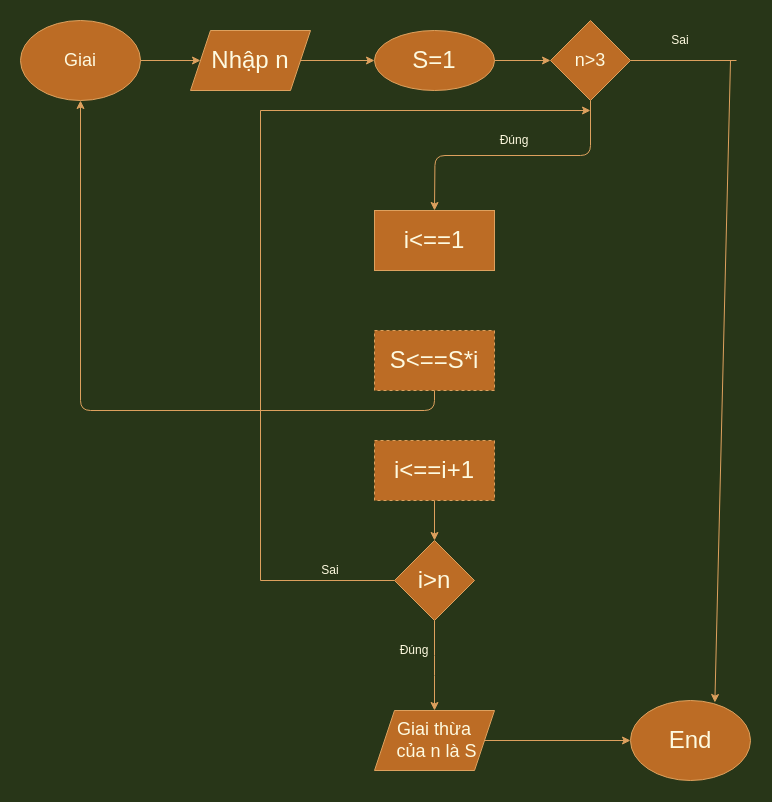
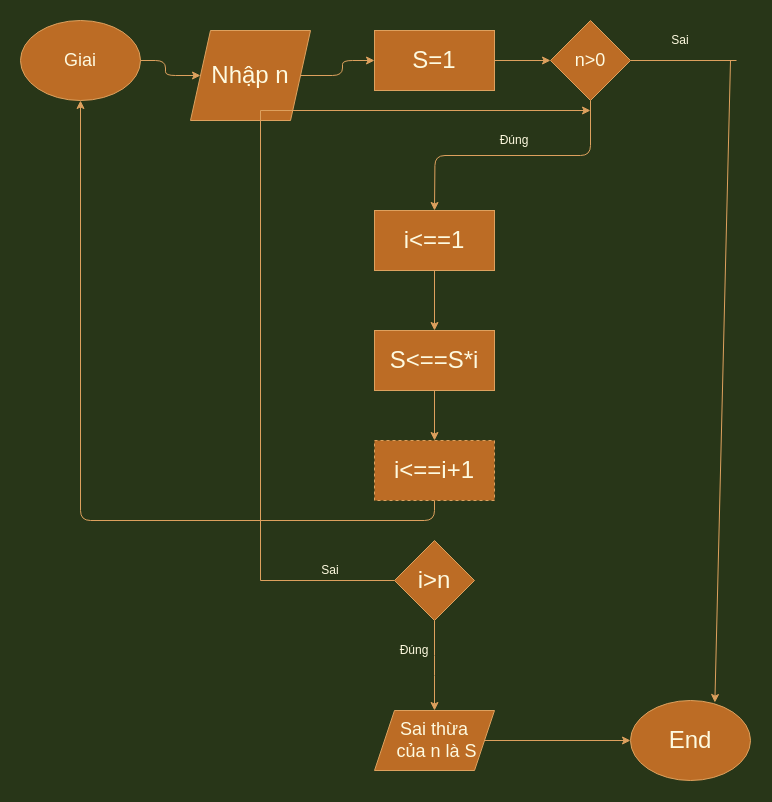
  <mxCell id="0" />
  <mxCell id="1" parent="0" />
  <mxCell id="2" style="edgeStyle=orthogonalEdgeStyle;curved=0;rounded=1;sketch=0;orthogonalLoop=1;jettySize=auto;html=1;exitX=1;exitY=0.5;exitDx=0;exitDy=0;strokeColor=#DDA15E;fillColor=#BC6C25;fontColor=#FEFAE0;" edge="1" parent="1" source="3" target="5"><mxGeometry relative="1" as="geometry" /></mxCell>
  <mxCell id="3" value="&lt;font style=&quot;font-size: 18px&quot;&gt;Giai&lt;/font&gt;" style="ellipse;whiteSpace=wrap;html=1;rounded=0;sketch=0;strokeColor=#DDA15E;fillColor=#BC6C25;fontColor=#FEFAE0;" vertex="1" parent="1"><mxGeometry width="120" height="80" as="geometry" x="20" y="20" /></mxCell>
  <mxCell id="4" style="edgeStyle=orthogonalEdgeStyle;curved=0;rounded=1;sketch=0;orthogonalLoop=1;jettySize=auto;html=1;exitX=1;exitY=0.5;exitDx=0;exitDy=0;entryX=0;entryY=0.5;entryDx=0;entryDy=0;strokeColor=#DDA15E;fillColor=#BC6C25;fontColor=#FEFAE0;" edge="1" parent="1" source="5" target="14"><mxGeometry relative="1" as="geometry" /></mxCell>
- <mxCell id="5" value="&lt;font style=&quot;font-size: 24px&quot;&gt;Nhập n&lt;/font&gt;" style="shape=parallelogram;perimeter=parallelogramPerimeter;whiteSpace=wrap;html=1;fixedSize=1;rounded=0;sketch=0;strokeColor=#DDA15E;fillColor=#BC6C25;fontColor=#FEFAE0;" vertex="1" parent="1"><mxGeometry x="190" y="30" width="120" height="60" as="geometry" /></mxCell>
+ <mxCell id="5" value="&lt;font style=&quot;font-size: 24px&quot;&gt;Nhập n&lt;/font&gt;" style="shape=parallelogram;perimeter=parallelogramPerimeter;whiteSpace=wrap;html=1;fixedSize=1;rounded=0;sketch=0;strokeColor=#DDA15E;fillColor=#BC6C25;fontColor=#FEFAE0;" vertex="1" parent="1"><mxGeometry x="190" y="30" width="120" height="90" as="geometry" /></mxCell>
  <mxCell id="6" style="edgeStyle=orthogonalEdgeStyle;curved=0;rounded=1;sketch=0;orthogonalLoop=1;jettySize=auto;html=1;exitX=0.5;exitY=1;exitDx=0;exitDy=0;strokeColor=#DDA15E;fillColor=#BC6C25;fontColor=#FEFAE0;" edge="1" parent="1" source="7"><mxGeometry relative="1" as="geometry"><mxPoint x="434" y="210" as="targetPoint" /></mxGeometry></mxCell>
- <mxCell id="7" value="&lt;font style=&quot;font-size: 18px&quot;&gt;n&amp;gt;3&lt;/font&gt;" style="rhombus;whiteSpace=wrap;html=1;rounded=0;sketch=0;strokeColor=#DDA15E;fillColor=#BC6C25;fontColor=#FEFAE0;" vertex="1" parent="1"><mxGeometry x="550" width="80" height="80" as="geometry" y="20" /></mxCell>
+ <mxCell id="7" value="&lt;font style=&quot;font-size: 18px&quot;&gt;n&amp;gt;0&lt;/font&gt;" style="rhombus;whiteSpace=wrap;html=1;rounded=0;sketch=0;strokeColor=#DDA15E;fillColor=#BC6C25;fontColor=#FEFAE0;" vertex="1" parent="1"><mxGeometry x="550" width="80" height="80" as="geometry" y="20" /></mxCell>
  <mxCell id="8" value="Đúng" style="text;html=1;strokeColor=none;fillColor=none;align=center;verticalAlign=middle;whiteSpace=wrap;rounded=0;sketch=0;fontColor=#FEFAE0;" vertex="1" parent="1"><mxGeometry x="494" y="130" width="40" height="20" as="geometry" /></mxCell>
  <mxCell id="9" value="" style="endArrow=none;html=1;strokeColor=#DDA15E;fillColor=#BC6C25;fontColor=#FEFAE0;" edge="1" parent="1"><mxGeometry width="50" height="50" relative="1" as="geometry"><mxPoint x="630" y="60" as="sourcePoint" /><mxPoint x="736" y="60" as="targetPoint" /></mxGeometry></mxCell>
  <mxCell id="10" value="Sai" style="text;html=1;strokeColor=none;fillColor=none;align=center;verticalAlign=middle;whiteSpace=wrap;rounded=0;sketch=0;fontColor=#FEFAE0;" vertex="1" parent="1"><mxGeometry x="660" y="30" width="40" height="20" as="geometry" /></mxCell>
+ <mxCell id="11" style="edgeStyle=orthogonalEdgeStyle;curved=0;rounded=1;sketch=0;orthogonalLoop=1;jettySize=auto;html=1;exitX=0.5;exitY=1;exitDx=0;exitDy=0;entryX=0.5;entryY=0;entryDx=0;entryDy=0;strokeColor=#DDA15E;fillColor=#BC6C25;fontColor=#FEFAE0;" edge="1" parent="1" source="12" target="16"><mxGeometry relative="1" as="geometry" /></mxCell>
  <mxCell id="12" value="&lt;font style=&quot;font-size: 24px&quot;&gt;i&amp;lt;==1&lt;/font&gt;" style="rounded=0;whiteSpace=wrap;html=1;sketch=0;strokeColor=#DDA15E;fillColor=#BC6C25;fontColor=#FEFAE0;" vertex="1" parent="1"><mxGeometry x="374" y="210" width="120" height="60" as="geometry" /></mxCell>
  <mxCell id="13" style="edgeStyle=orthogonalEdgeStyle;curved=0;rounded=1;sketch=0;orthogonalLoop=1;jettySize=auto;html=1;entryX=0;entryY=0.5;entryDx=0;entryDy=0;strokeColor=#DDA15E;fillColor=#BC6C25;fontColor=#FEFAE0;" edge="1" parent="1" source="14" target="7"><mxGeometry relative="1" as="geometry" /></mxCell>
- <mxCell id="14" value="&lt;font style=&quot;font-size: 24px&quot;&gt;S=1&lt;/font&gt;" style="ellipse;whiteSpace=wrap;html=1;sketch=0;strokeColor=#DDA15E;fillColor=#BC6C25;fontColor=#FEFAE0;" vertex="1" parent="1"><mxGeometry x="374" y="30" width="120" height="60" as="geometry" /></mxCell>
- <mxCell id="15" style="edgeStyle=orthogonalEdgeStyle;curved=0;rounded=1;sketch=0;orthogonalLoop=1;jettySize=auto;html=1;exitX=0.5;exitY=1;exitDx=0;exitDy=0;strokeColor=#DDA15E;fillColor=#BC6C25;fontColor=#FEFAE0;" edge="1" parent="1" source="16" target="3"><mxGeometry relative="1" as="geometry" /></mxCell>
- <mxCell id="16" value="&lt;font style=&quot;font-size: 24px&quot;&gt;S&amp;lt;==S*i&lt;/font&gt;" style="rounded=0;whiteSpace=wrap;html=1;sketch=0;strokeColor=#DDA15E;fillColor=#BC6C25;fontColor=#FEFAE0;dashed=1;" vertex="1" parent="1"><mxGeometry x="374" y="330" width="120" height="60" as="geometry" /></mxCell>
- <mxCell id="17" style="edgeStyle=orthogonalEdgeStyle;curved=0;rounded=1;sketch=0;orthogonalLoop=1;jettySize=auto;html=1;exitX=0.5;exitY=1;exitDx=0;exitDy=0;entryX=0.5;entryY=0;entryDx=0;entryDy=0;strokeColor=#DDA15E;fillColor=#BC6C25;fontColor=#FEFAE0;" edge="1" parent="1" source="18" target="20"><mxGeometry relative="1" as="geometry" /></mxCell>
+ <mxCell id="14" value="&lt;font style=&quot;font-size: 24px&quot;&gt;S=1&lt;/font&gt;" style="rounded=0;whiteSpace=wrap;html=1;sketch=0;strokeColor=#DDA15E;fillColor=#BC6C25;fontColor=#FEFAE0;" vertex="1" parent="1"><mxGeometry x="374" y="30" width="120" height="60" as="geometry" /></mxCell>
+ <mxCell id="15" style="edgeStyle=orthogonalEdgeStyle;curved=0;rounded=1;sketch=0;orthogonalLoop=1;jettySize=auto;html=1;exitX=0.5;exitY=1;exitDx=0;exitDy=0;entryX=0.5;entryY=0;entryDx=0;entryDy=0;strokeColor=#DDA15E;fillColor=#BC6C25;fontColor=#FEFAE0;" edge="1" parent="1" source="16" target="18"><mxGeometry relative="1" as="geometry" /></mxCell>
+ <mxCell id="16" value="&lt;font style=&quot;font-size: 24px&quot;&gt;S&amp;lt;==S*i&lt;/font&gt;" style="rounded=0;whiteSpace=wrap;html=1;sketch=0;strokeColor=#DDA15E;fillColor=#BC6C25;fontColor=#FEFAE0;" vertex="1" parent="1"><mxGeometry x="374" y="330" width="120" height="60" as="geometry" /></mxCell>
+ <mxCell id="17" style="edgeStyle=orthogonalEdgeStyle;curved=0;rounded=1;sketch=0;orthogonalLoop=1;jettySize=auto;html=1;exitX=0.5;exitY=1;exitDx=0;exitDy=0;strokeColor=#DDA15E;fillColor=#BC6C25;fontColor=#FEFAE0;" edge="1" parent="1" source="18" target="3"><mxGeometry relative="1" as="geometry" /></mxCell>
  <mxCell id="18" value="&lt;font style=&quot;font-size: 24px&quot;&gt;i&amp;lt;==i+1&lt;/font&gt;" style="rounded=0;whiteSpace=wrap;html=1;sketch=0;strokeColor=#DDA15E;fillColor=#BC6C25;fontColor=#FEFAE0;dashed=1;" vertex="1" parent="1"><mxGeometry x="374" y="440" width="120" height="60" as="geometry" /></mxCell>
  <mxCell id="19" style="edgeStyle=orthogonalEdgeStyle;curved=0;rounded=1;sketch=0;orthogonalLoop=1;jettySize=auto;html=1;exitX=0.5;exitY=1;exitDx=0;exitDy=0;strokeColor=#DDA15E;fillColor=#BC6C25;fontColor=#FEFAE0;" edge="1" parent="1" source="20"><mxGeometry relative="1" as="geometry"><mxPoint x="434" y="710" as="targetPoint" /></mxGeometry></mxCell>
  <mxCell id="20" value="&lt;font style=&quot;font-size: 24px&quot;&gt;i&amp;gt;n&lt;/font&gt;" style="rhombus;whiteSpace=wrap;html=1;rounded=0;sketch=0;strokeColor=#DDA15E;fillColor=#BC6C25;fontColor=#FEFAE0;" vertex="1" parent="1"><mxGeometry x="394" y="540" width="80" height="80" as="geometry" /></mxCell>
  <mxCell id="21" value="Đúng" style="text;html=1;strokeColor=none;fillColor=none;align=center;verticalAlign=middle;whiteSpace=wrap;rounded=0;sketch=0;fontColor=#FEFAE0;" vertex="1" parent="1"><mxGeometry x="394" y="640" width="40" height="20" as="geometry" /></mxCell>
  <mxCell id="22" style="edgeStyle=orthogonalEdgeStyle;curved=0;rounded=1;sketch=0;orthogonalLoop=1;jettySize=auto;html=1;exitX=1;exitY=0.5;exitDx=0;exitDy=0;entryX=0;entryY=0.5;entryDx=0;entryDy=0;strokeColor=#DDA15E;fillColor=#BC6C25;fontColor=#FEFAE0;" edge="1" parent="1" source="23" target="28"><mxGeometry relative="1" as="geometry" /></mxCell>
- <mxCell id="23" value="&lt;font style=&quot;font-size: 18px&quot;&gt;Giai thừa&lt;br&gt;&amp;nbsp;của n là S&lt;/font&gt;" style="shape=parallelogram;perimeter=parallelogramPerimeter;whiteSpace=wrap;html=1;fixedSize=1;rounded=0;sketch=0;strokeColor=#DDA15E;fillColor=#BC6C25;fontColor=#FEFAE0;" vertex="1" parent="1"><mxGeometry x="374" y="710" width="120" height="60" as="geometry" /></mxCell>
+ <mxCell id="23" value="&lt;font style=&quot;font-size: 18px&quot;&gt;Sai thừa&lt;br&gt;&amp;nbsp;của n là S&lt;/font&gt;" style="shape=parallelogram;perimeter=parallelogramPerimeter;whiteSpace=wrap;html=1;fixedSize=1;rounded=0;sketch=0;strokeColor=#DDA15E;fillColor=#BC6C25;fontColor=#FEFAE0;" vertex="1" parent="1"><mxGeometry x="374" y="710" width="120" height="60" as="geometry" /></mxCell>
  <mxCell id="24" value="" style="endArrow=none;html=1;strokeColor=#DDA15E;fillColor=#BC6C25;fontColor=#FEFAE0;" edge="1" parent="1"><mxGeometry width="50" height="50" relative="1" as="geometry"><mxPoint x="260" y="580" as="sourcePoint" /><mxPoint x="394" y="580" as="targetPoint" /></mxGeometry></mxCell>
  <mxCell id="25" value="Sai" style="text;html=1;strokeColor=none;fillColor=none;align=center;verticalAlign=middle;whiteSpace=wrap;rounded=0;sketch=0;fontColor=#FEFAE0;" vertex="1" parent="1"><mxGeometry x="310" y="560" width="40" height="20" as="geometry" /></mxCell>
  <mxCell id="26" value="" style="endArrow=none;html=1;strokeColor=#DDA15E;fillColor=#BC6C25;fontColor=#FEFAE0;" edge="1" parent="1"><mxGeometry width="50" height="50" relative="1" as="geometry"><mxPoint x="260" y="580" as="sourcePoint" /><mxPoint x="260" y="110" as="targetPoint" /></mxGeometry></mxCell>
  <mxCell id="27" value="" style="endArrow=classic;html=1;strokeColor=#DDA15E;fillColor=#BC6C25;fontColor=#FEFAE0;" edge="1" parent="1"><mxGeometry width="50" height="50" relative="1" as="geometry"><mxPoint x="260" y="110" as="sourcePoint" /><mxPoint x="590" y="110" as="targetPoint" /></mxGeometry></mxCell>
  <mxCell id="28" value="&lt;font style=&quot;font-size: 24px&quot;&gt;End&lt;/font&gt;" style="ellipse;whiteSpace=wrap;html=1;rounded=0;sketch=0;strokeColor=#DDA15E;fillColor=#BC6C25;fontColor=#FEFAE0;" vertex="1" parent="1"><mxGeometry x="630" y="700" width="120" height="80" as="geometry" /></mxCell>
  <mxCell id="29" value="" style="endArrow=classic;html=1;strokeColor=#DDA15E;fillColor=#BC6C25;fontColor=#FEFAE0;entryX=0.703;entryY=0.025;entryDx=0;entryDy=0;entryPerimeter=0;" edge="1" parent="1" target="28"><mxGeometry width="50" height="50" relative="1" as="geometry"><mxPoint x="730" y="60" as="sourcePoint" /><mxPoint x="780" y="10" as="targetPoint" /></mxGeometry></mxCell>
